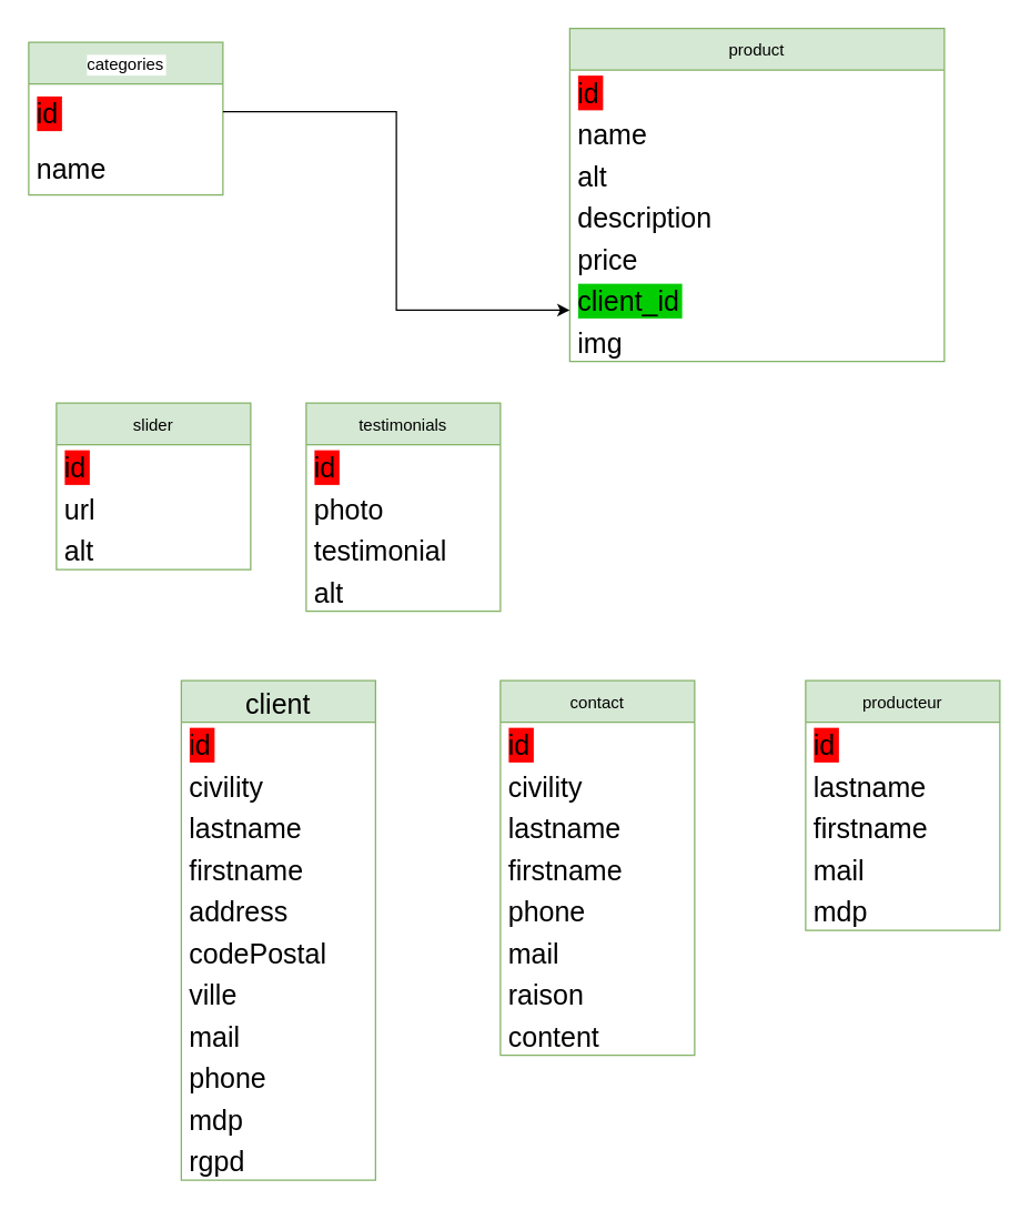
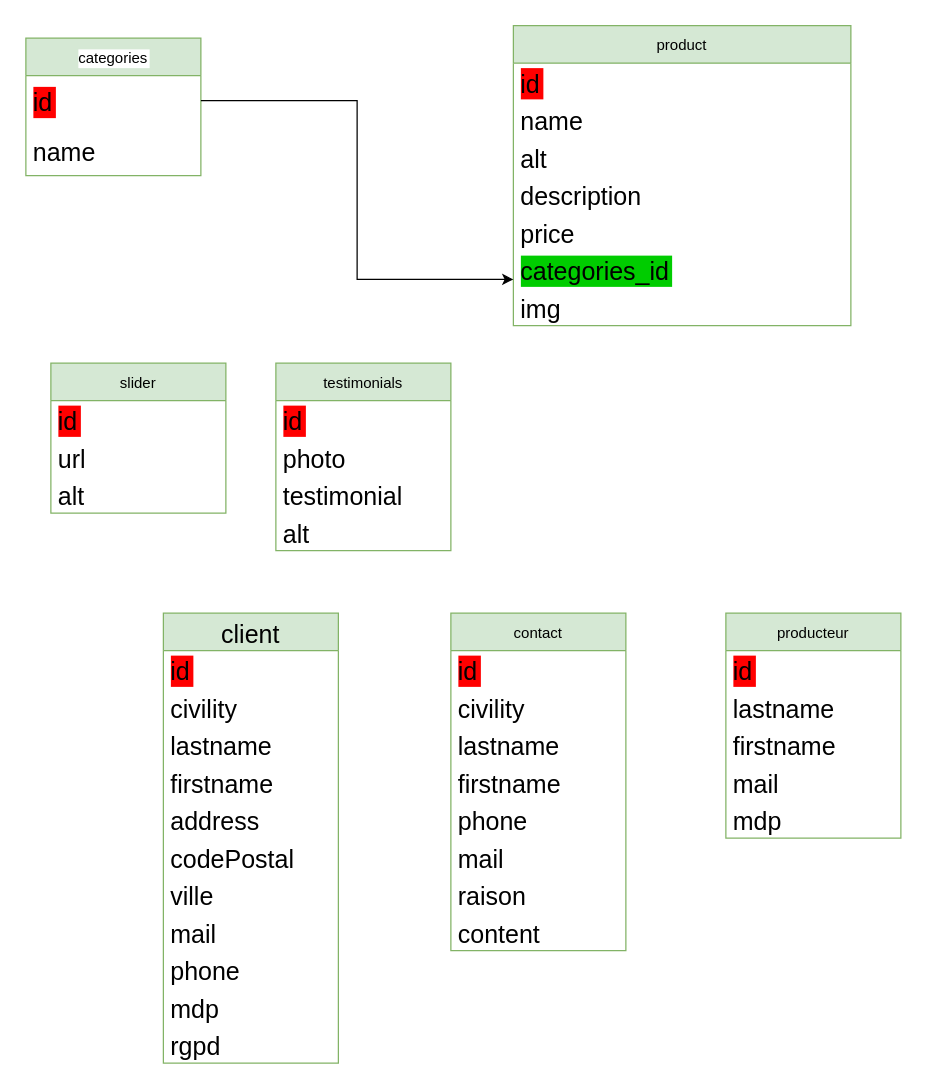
  <mxCell id="0" />
  <mxCell id="1" parent="0" />
  <mxCell id="2" value="categories" style="swimlane;fontStyle=0;childLayout=stackLayout;horizontal=1;startSize=30;horizontalStack=0;resizeParent=1;resizeParentMax=0;resizeLast=0;collapsible=1;marginBottom=0;labelBackgroundColor=default;fillColor=#d5e8d4;strokeColor=#82b366;" vertex="1" parent="1"><mxGeometry x="20" y="30" width="140" height="110" as="geometry" /></mxCell>
  <mxCell id="3" value="id" style="text;strokeColor=none;fillColor=none;align=left;verticalAlign=middle;spacingLeft=4;spacingRight=4;overflow=hidden;points=[[0,0.5],[1,0.5]];portConstraint=eastwest;rotatable=0;fontSize=20;labelBackgroundColor=#FF0000;" vertex="1" parent="2"><mxGeometry y="30" width="140" height="40" as="geometry" /></mxCell>
  <mxCell id="4" value="name" style="text;strokeColor=none;fillColor=none;align=left;verticalAlign=middle;spacingLeft=4;spacingRight=4;overflow=hidden;points=[[0,0.5],[1,0.5]];portConstraint=eastwest;rotatable=0;fontSize=20;" vertex="1" parent="2"><mxGeometry y="70" width="140" height="40" as="geometry" /></mxCell>
  <mxCell id="5" value="client" style="swimlane;fontStyle=0;childLayout=stackLayout;horizontal=1;startSize=30;horizontalStack=0;resizeParent=1;resizeParentMax=0;resizeLast=0;collapsible=1;marginBottom=0;fillColor=#d5e8d4;strokeColor=#82b366;fontSize=20;" vertex="1" parent="1"><mxGeometry x="130" y="490" width="140" height="360" as="geometry" /></mxCell>
  <mxCell id="6" value="id" style="text;strokeColor=none;fillColor=none;align=left;verticalAlign=middle;spacingLeft=4;spacingRight=4;overflow=hidden;points=[[0,0.5],[1,0.5]];portConstraint=eastwest;rotatable=0;fontSize=20;labelBackgroundColor=#FF0000;" vertex="1" parent="5"><mxGeometry y="30" width="140" height="30" as="geometry" /></mxCell>
  <mxCell id="7" value="civility" style="text;strokeColor=none;fillColor=none;align=left;verticalAlign=middle;spacingLeft=4;spacingRight=4;overflow=hidden;points=[[0,0.5],[1,0.5]];portConstraint=eastwest;rotatable=0;fontSize=20;" vertex="1" parent="5"><mxGeometry y="60" width="140" height="30" as="geometry" /></mxCell>
  <mxCell id="8" value="lastname" style="text;strokeColor=none;fillColor=none;align=left;verticalAlign=middle;spacingLeft=4;spacingRight=4;overflow=hidden;points=[[0,0.5],[1,0.5]];portConstraint=eastwest;rotatable=0;fontSize=20;" vertex="1" parent="5"><mxGeometry y="90" width="140" height="30" as="geometry" /></mxCell>
  <mxCell id="9" value="firstname" style="text;strokeColor=none;fillColor=none;align=left;verticalAlign=middle;spacingLeft=4;spacingRight=4;overflow=hidden;points=[[0,0.5],[1,0.5]];portConstraint=eastwest;rotatable=0;fontSize=20;" vertex="1" parent="5"><mxGeometry y="120" width="140" height="30" as="geometry" /></mxCell>
  <mxCell id="10" value="address" style="text;strokeColor=none;fillColor=none;align=left;verticalAlign=middle;spacingLeft=4;spacingRight=4;overflow=hidden;points=[[0,0.5],[1,0.5]];portConstraint=eastwest;rotatable=0;fontSize=20;" vertex="1" parent="5"><mxGeometry y="150" width="140" height="30" as="geometry" /></mxCell>
  <mxCell id="11" value="codePostal" style="text;strokeColor=none;fillColor=none;align=left;verticalAlign=middle;spacingLeft=4;spacingRight=4;overflow=hidden;points=[[0,0.5],[1,0.5]];portConstraint=eastwest;rotatable=0;fontSize=20;" vertex="1" parent="5"><mxGeometry y="180" width="140" height="30" as="geometry" /></mxCell>
  <mxCell id="12" value="ville" style="text;strokeColor=none;fillColor=none;align=left;verticalAlign=middle;spacingLeft=4;spacingRight=4;overflow=hidden;points=[[0,0.5],[1,0.5]];portConstraint=eastwest;rotatable=0;fontSize=20;" vertex="1" parent="5"><mxGeometry y="210" width="140" height="30" as="geometry" /></mxCell>
  <mxCell id="13" value="mail" style="text;strokeColor=none;fillColor=none;align=left;verticalAlign=middle;spacingLeft=4;spacingRight=4;overflow=hidden;points=[[0,0.5],[1,0.5]];portConstraint=eastwest;rotatable=0;fontSize=20;" vertex="1" parent="5"><mxGeometry y="240" width="140" height="30" as="geometry" /></mxCell>
  <mxCell id="14" value="phone" style="text;strokeColor=none;fillColor=none;align=left;verticalAlign=middle;spacingLeft=4;spacingRight=4;overflow=hidden;points=[[0,0.5],[1,0.5]];portConstraint=eastwest;rotatable=0;fontSize=20;" vertex="1" parent="5"><mxGeometry y="270" width="140" height="30" as="geometry" /></mxCell>
  <mxCell id="15" value="mdp" style="text;strokeColor=none;fillColor=none;align=left;verticalAlign=middle;spacingLeft=4;spacingRight=4;overflow=hidden;points=[[0,0.5],[1,0.5]];portConstraint=eastwest;rotatable=0;fontSize=20;" vertex="1" parent="5"><mxGeometry y="300" width="140" height="30" as="geometry" /></mxCell>
  <mxCell id="16" value="rgpd" style="text;strokeColor=none;fillColor=none;align=left;verticalAlign=middle;spacingLeft=4;spacingRight=4;overflow=hidden;points=[[0,0.5],[1,0.5]];portConstraint=eastwest;rotatable=0;fontSize=20;" vertex="1" parent="5"><mxGeometry y="330" width="140" height="30" as="geometry" /></mxCell>
  <mxCell id="17" value="contact" style="swimlane;fontStyle=0;childLayout=stackLayout;horizontal=1;startSize=30;horizontalStack=0;resizeParent=1;resizeParentMax=0;resizeLast=0;collapsible=1;marginBottom=0;fillColor=#d5e8d4;strokeColor=#82b366;" vertex="1" parent="1"><mxGeometry x="360" y="490" width="140" height="270" as="geometry" /></mxCell>
  <mxCell id="18" value="id" style="text;strokeColor=none;fillColor=none;align=left;verticalAlign=middle;spacingLeft=4;spacingRight=4;overflow=hidden;points=[[0,0.5],[1,0.5]];portConstraint=eastwest;rotatable=0;fontSize=20;labelBackgroundColor=#FF0000;" vertex="1" parent="17"><mxGeometry y="30" width="140" height="30" as="geometry" /></mxCell>
  <mxCell id="19" value="civility" style="text;strokeColor=none;fillColor=none;align=left;verticalAlign=middle;spacingLeft=4;spacingRight=4;overflow=hidden;points=[[0,0.5],[1,0.5]];portConstraint=eastwest;rotatable=0;fontSize=20;" vertex="1" parent="17"><mxGeometry y="60" width="140" height="30" as="geometry" /></mxCell>
  <mxCell id="20" value="lastname" style="text;strokeColor=none;fillColor=none;align=left;verticalAlign=middle;spacingLeft=4;spacingRight=4;overflow=hidden;points=[[0,0.5],[1,0.5]];portConstraint=eastwest;rotatable=0;fontSize=20;" vertex="1" parent="17"><mxGeometry y="90" width="140" height="30" as="geometry" /></mxCell>
  <mxCell id="21" value="firstname" style="text;strokeColor=none;fillColor=none;align=left;verticalAlign=middle;spacingLeft=4;spacingRight=4;overflow=hidden;points=[[0,0.5],[1,0.5]];portConstraint=eastwest;rotatable=0;fontSize=20;" vertex="1" parent="17"><mxGeometry y="120" width="140" height="30" as="geometry" /></mxCell>
  <mxCell id="22" value="phone" style="text;strokeColor=none;fillColor=none;align=left;verticalAlign=middle;spacingLeft=4;spacingRight=4;overflow=hidden;points=[[0,0.5],[1,0.5]];portConstraint=eastwest;rotatable=0;fontSize=20;" vertex="1" parent="17"><mxGeometry y="150" width="140" height="30" as="geometry" /></mxCell>
  <mxCell id="23" value="mail" style="text;strokeColor=none;fillColor=none;align=left;verticalAlign=middle;spacingLeft=4;spacingRight=4;overflow=hidden;points=[[0,0.5],[1,0.5]];portConstraint=eastwest;rotatable=0;fontSize=20;" vertex="1" parent="17"><mxGeometry y="180" width="140" height="30" as="geometry" /></mxCell>
  <mxCell id="24" value="raison" style="text;strokeColor=none;fillColor=none;align=left;verticalAlign=middle;spacingLeft=4;spacingRight=4;overflow=hidden;points=[[0,0.5],[1,0.5]];portConstraint=eastwest;rotatable=0;fontSize=20;" vertex="1" parent="17"><mxGeometry y="210" width="140" height="30" as="geometry" /></mxCell>
  <mxCell id="25" value="content" style="text;strokeColor=none;fillColor=none;align=left;verticalAlign=middle;spacingLeft=4;spacingRight=4;overflow=hidden;points=[[0,0.5],[1,0.5]];portConstraint=eastwest;rotatable=0;fontSize=20;" vertex="1" parent="17"><mxGeometry y="240" width="140" height="30" as="geometry" /></mxCell>
  <mxCell id="26" value="product" style="swimlane;fontStyle=0;childLayout=stackLayout;horizontal=1;startSize=30;horizontalStack=0;resizeParent=1;resizeParentMax=0;resizeLast=0;collapsible=1;marginBottom=0;fillColor=#d5e8d4;strokeColor=#82b366;sketch=0;shadow=0;rounded=0;glass=0;" vertex="1" parent="1"><mxGeometry x="410" y="20" width="270" height="240" as="geometry" /></mxCell>
  <mxCell id="27" value="id" style="text;strokeColor=none;fillColor=none;align=left;verticalAlign=middle;spacingLeft=4;spacingRight=4;overflow=hidden;points=[[0,0.5],[1,0.5]];portConstraint=eastwest;rotatable=0;fontSize=20;labelBackgroundColor=#FF0000;" vertex="1" parent="26"><mxGeometry y="30" width="270" height="30" as="geometry" /></mxCell>
  <mxCell id="28" value="name" style="text;strokeColor=none;fillColor=none;align=left;verticalAlign=middle;spacingLeft=4;spacingRight=4;overflow=hidden;points=[[0,0.5],[1,0.5]];portConstraint=eastwest;rotatable=0;fontSize=20;" vertex="1" parent="26"><mxGeometry y="60" width="270" height="30" as="geometry" /></mxCell>
  <mxCell id="29" value="alt" style="text;strokeColor=none;fillColor=none;align=left;verticalAlign=middle;spacingLeft=4;spacingRight=4;overflow=hidden;points=[[0,0.5],[1,0.5]];portConstraint=eastwest;rotatable=0;fontSize=20;" vertex="1" parent="26"><mxGeometry y="90" width="270" height="30" as="geometry" /></mxCell>
  <mxCell id="30" value="description" style="text;strokeColor=none;fillColor=none;align=left;verticalAlign=middle;spacingLeft=4;spacingRight=4;overflow=hidden;points=[[0,0.5],[1,0.5]];portConstraint=eastwest;rotatable=0;fontSize=20;" vertex="1" parent="26"><mxGeometry y="120" width="270" height="30" as="geometry" /></mxCell>
  <mxCell id="31" value="price" style="text;strokeColor=none;fillColor=none;align=left;verticalAlign=middle;spacingLeft=4;spacingRight=4;overflow=hidden;points=[[0,0.5],[1,0.5]];portConstraint=eastwest;rotatable=0;fontSize=20;" vertex="1" parent="26"><mxGeometry y="150" width="270" height="30" as="geometry" /></mxCell>
- <mxCell id="32" value="client_id" style="text;strokeColor=none;fillColor=none;align=left;verticalAlign=middle;spacingLeft=4;spacingRight=4;overflow=hidden;points=[[0,0.5],[1,0.5]];portConstraint=eastwest;rotatable=0;fontSize=20;labelBackgroundColor=#00CC00;" vertex="1" parent="26"><mxGeometry y="180" width="270" height="30" as="geometry" /></mxCell>
+ <mxCell id="32" value="categories_id" style="text;strokeColor=none;fillColor=none;align=left;verticalAlign=middle;spacingLeft=4;spacingRight=4;overflow=hidden;points=[[0,0.5],[1,0.5]];portConstraint=eastwest;rotatable=0;fontSize=20;labelBackgroundColor=#00CC00;" vertex="1" parent="26"><mxGeometry y="180" width="270" height="30" as="geometry" /></mxCell>
  <mxCell id="33" value="img" style="text;strokeColor=none;fillColor=none;align=left;verticalAlign=middle;spacingLeft=4;spacingRight=4;overflow=hidden;points=[[0,0.5],[1,0.5]];portConstraint=eastwest;rotatable=0;fontSize=20;" vertex="1" parent="26"><mxGeometry y="210" width="270" height="30" as="geometry" /></mxCell>
  <mxCell id="34" value="testimonials" style="swimlane;fontStyle=0;childLayout=stackLayout;horizontal=1;startSize=30;horizontalStack=0;resizeParent=1;resizeParentMax=0;resizeLast=0;collapsible=1;marginBottom=0;fillColor=#d5e8d4;strokeColor=#82b366;" vertex="1" parent="1"><mxGeometry x="220" y="290" width="140" height="150" as="geometry" /></mxCell>
  <mxCell id="35" value="id" style="text;strokeColor=none;fillColor=none;align=left;verticalAlign=middle;spacingLeft=4;spacingRight=4;overflow=hidden;points=[[0,0.5],[1,0.5]];portConstraint=eastwest;rotatable=0;fontColor=#000000;labelBackgroundColor=#FF0000;fontSize=20;" vertex="1" parent="34"><mxGeometry y="30" width="140" height="30" as="geometry" /></mxCell>
  <mxCell id="36" value="photo" style="text;strokeColor=none;fillColor=none;align=left;verticalAlign=middle;spacingLeft=4;spacingRight=4;overflow=hidden;points=[[0,0.5],[1,0.5]];portConstraint=eastwest;rotatable=0;fontSize=20;" vertex="1" parent="34"><mxGeometry y="60" width="140" height="30" as="geometry" /></mxCell>
  <mxCell id="37" value="testimonial" style="text;strokeColor=none;fillColor=none;align=left;verticalAlign=middle;spacingLeft=4;spacingRight=4;overflow=hidden;points=[[0,0.5],[1,0.5]];portConstraint=eastwest;rotatable=0;fontSize=20;" vertex="1" parent="34"><mxGeometry y="90" width="140" height="30" as="geometry" /></mxCell>
  <mxCell id="38" value="alt" style="text;strokeColor=none;fillColor=none;align=left;verticalAlign=middle;spacingLeft=4;spacingRight=4;overflow=hidden;points=[[0,0.5],[1,0.5]];portConstraint=eastwest;rotatable=0;fontSize=20;" vertex="1" parent="34"><mxGeometry y="120" width="140" height="30" as="geometry" /></mxCell>
  <mxCell id="39" value="slider" style="swimlane;fontStyle=0;childLayout=stackLayout;horizontal=1;startSize=30;horizontalStack=0;resizeParent=1;resizeParentMax=0;resizeLast=0;collapsible=1;marginBottom=0;fillColor=#d5e8d4;strokeColor=#82b366;" vertex="1" parent="1"><mxGeometry x="40" y="290" width="140" height="120" as="geometry" /></mxCell>
  <mxCell id="40" value="id" style="text;strokeColor=none;fillColor=none;align=left;verticalAlign=middle;spacingLeft=4;spacingRight=4;overflow=hidden;points=[[0,0.5],[1,0.5]];portConstraint=eastwest;rotatable=0;fontSize=20;labelBackgroundColor=#FF0000;" vertex="1" parent="39"><mxGeometry y="30" width="140" height="30" as="geometry" /></mxCell>
  <mxCell id="41" value="url" style="text;strokeColor=none;fillColor=none;align=left;verticalAlign=middle;spacingLeft=4;spacingRight=4;overflow=hidden;points=[[0,0.5],[1,0.5]];portConstraint=eastwest;rotatable=0;fontSize=20;" vertex="1" parent="39"><mxGeometry y="60" width="140" height="30" as="geometry" /></mxCell>
  <mxCell id="42" value="alt" style="text;strokeColor=none;fillColor=none;align=left;verticalAlign=middle;spacingLeft=4;spacingRight=4;overflow=hidden;points=[[0,0.5],[1,0.5]];portConstraint=eastwest;rotatable=0;fontSize=20;" vertex="1" parent="39"><mxGeometry y="90" width="140" height="30" as="geometry" /></mxCell>
  <mxCell id="43" value="producteur" style="swimlane;fontStyle=0;childLayout=stackLayout;horizontal=1;startSize=30;horizontalStack=0;resizeParent=1;resizeParentMax=0;resizeLast=0;collapsible=1;marginBottom=0;fillColor=#d5e8d4;strokeColor=#82b366;" vertex="1" parent="1"><mxGeometry x="580" y="490" width="140" height="180" as="geometry" /></mxCell>
  <mxCell id="44" value="id" style="text;strokeColor=none;fillColor=none;align=left;verticalAlign=middle;spacingLeft=4;spacingRight=4;overflow=hidden;points=[[0,0.5],[1,0.5]];portConstraint=eastwest;rotatable=0;fontSize=20;labelBackgroundColor=#FF0000;" vertex="1" parent="43"><mxGeometry y="30" width="140" height="30" as="geometry" /></mxCell>
  <mxCell id="45" value="lastname" style="text;strokeColor=none;fillColor=none;align=left;verticalAlign=middle;spacingLeft=4;spacingRight=4;overflow=hidden;points=[[0,0.5],[1,0.5]];portConstraint=eastwest;rotatable=0;fontSize=20;" vertex="1" parent="43"><mxGeometry y="60" width="140" height="30" as="geometry" /></mxCell>
  <mxCell id="46" value="firstname" style="text;strokeColor=none;fillColor=none;align=left;verticalAlign=middle;spacingLeft=4;spacingRight=4;overflow=hidden;points=[[0,0.5],[1,0.5]];portConstraint=eastwest;rotatable=0;fontSize=20;" vertex="1" parent="43"><mxGeometry y="90" width="140" height="30" as="geometry" /></mxCell>
  <mxCell id="47" value="mail" style="text;strokeColor=none;fillColor=none;align=left;verticalAlign=middle;spacingLeft=4;spacingRight=4;overflow=hidden;points=[[0,0.5],[1,0.5]];portConstraint=eastwest;rotatable=0;fontSize=20;" vertex="1" parent="43"><mxGeometry y="120" width="140" height="30" as="geometry" /></mxCell>
  <mxCell id="48" value="mdp" style="text;strokeColor=none;fillColor=none;align=left;verticalAlign=middle;spacingLeft=4;spacingRight=4;overflow=hidden;points=[[0,0.5],[1,0.5]];portConstraint=eastwest;rotatable=0;fontSize=20;" vertex="1" parent="43"><mxGeometry y="150" width="140" height="30" as="geometry" /></mxCell>
  <mxCell id="49" style="edgeStyle=orthogonalEdgeStyle;rounded=0;orthogonalLoop=1;jettySize=auto;html=1;entryX=0;entryY=0.767;entryDx=0;entryDy=0;entryPerimeter=0;fontFamily=Helvetica;fontSize=20;fontColor=default;" edge="1" parent="1" source="3" target="32"><mxGeometry relative="1" as="geometry" /></mxCell>
